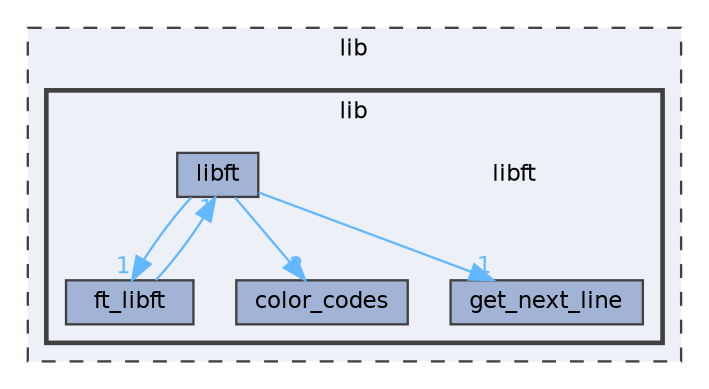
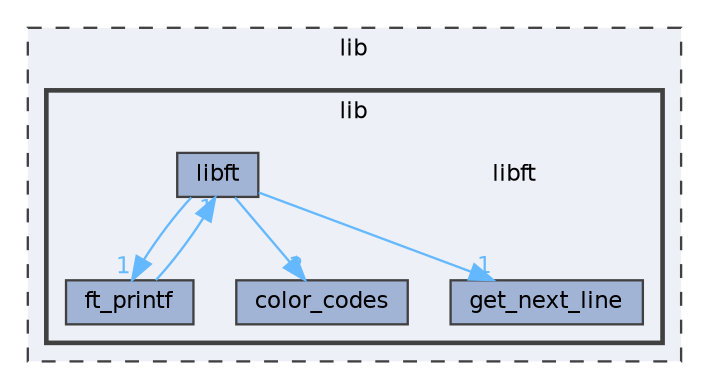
  digraph {
    compound=true
    node [fontname=Helvetica fontsize=10 shape=box color=grey25 fillcolor="#a2b4d6" style=filled]
    edge [color=steelblue1 fontcolor=steelblue1 fontname=Helvetica fontsize=10 headlabel=1 labeldistance=1.5 labelfontname=Helvetica labelfontsize=10]
    n1 [height=0.2 label=libft shape=plaintext width=0.4 color="" fillcolor="" style=""]
    n2 [height=0.2 label=color_codes width=0.4]
-   n3 [height=0.2 label=ft_libft width=0.4]
+   n3 [height=0.2 label=ft_printf width=0.4]
    n4 [height=0.2 label=get_next_line width=0.4]
    n5 [height=0.2 label=libft width=0.4]
    subgraph cluster_1 {
      bgcolor="#edf0f7"
      fontname=Helvetica
      fontsize=10
      label=lib
      pencolor=grey25
      style="filled,dashed"
      subgraph cluster_2 {
        bgcolor="#edf0f7"
        fontname=Helvetica
        fontsize=10
        pencolor=grey25
        style="filled,bold"
        n1
        n2
        n3
        n4
        n5
      }
    }
    n3 -> n5
    n5 -> n2 [headlabel=2]
    n5 -> n3
    n5 -> n4
  }
